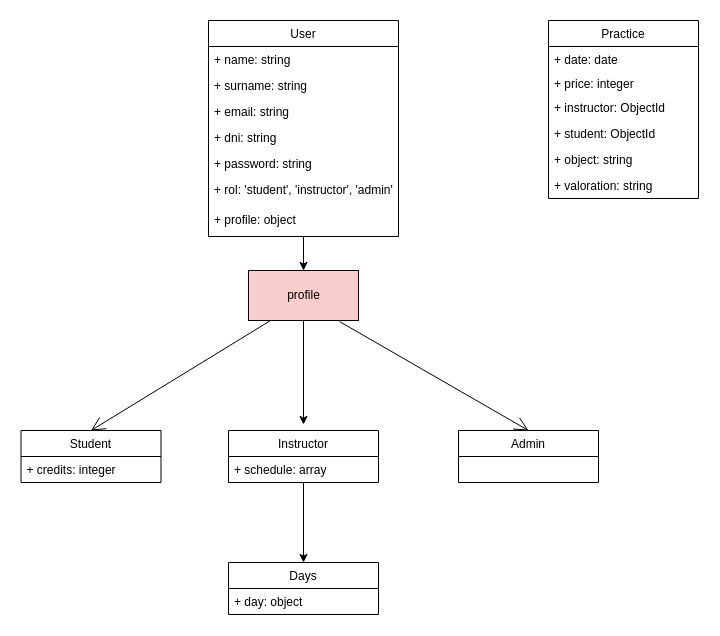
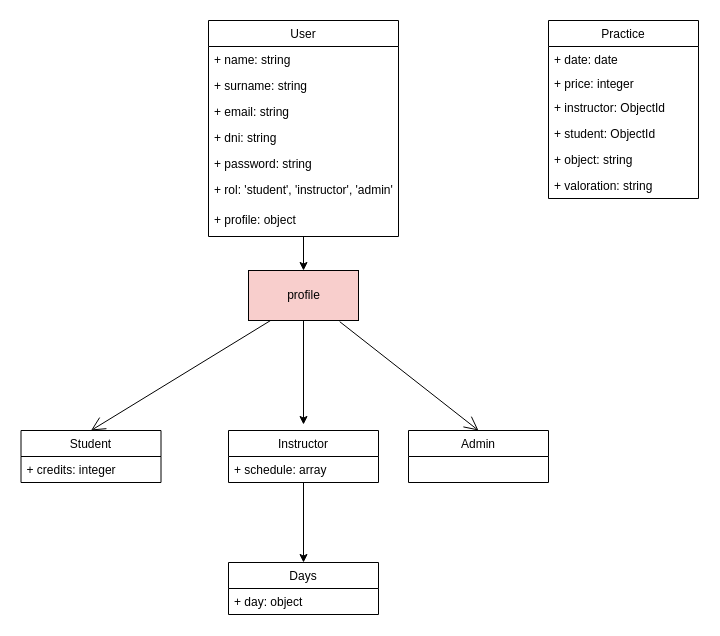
  <mxCell id="0" />
  <mxCell id="1" parent="0" />
  <mxCell id="2" value="" style="edgeStyle=orthogonalEdgeStyle;rounded=0;orthogonalLoop=1;jettySize=auto;html=1;entryX=0.5;entryY=0;entryDx=0;entryDy=0;" parent="1" source="3" target="28" edge="1"><mxGeometry relative="1" as="geometry"><mxPoint x="303" y="240" as="targetPoint" /><Array as="points" /></mxGeometry></mxCell>
  <mxCell id="3" value="User" style="swimlane;fontStyle=0;childLayout=stackLayout;horizontal=1;startSize=26;fillColor=none;horizontalStack=0;resizeParent=1;resizeParentMax=0;resizeLast=0;collapsible=1;marginBottom=0;" parent="1" vertex="1"><mxGeometry x="208" y="20" width="190" height="216" as="geometry" /></mxCell>
  <mxCell id="4" value="+ name: string" style="text;strokeColor=none;fillColor=none;align=left;verticalAlign=top;spacingLeft=4;spacingRight=4;overflow=hidden;rotatable=0;points=[[0,0.5],[1,0.5]];portConstraint=eastwest;" parent="3" vertex="1"><mxGeometry y="26" width="190" height="26" as="geometry" /></mxCell>
  <mxCell id="5" value="+ surname: string" style="text;strokeColor=none;fillColor=none;align=left;verticalAlign=top;spacingLeft=4;spacingRight=4;overflow=hidden;rotatable=0;points=[[0,0.5],[1,0.5]];portConstraint=eastwest;" parent="3" vertex="1"><mxGeometry y="52" width="190" height="26" as="geometry" /></mxCell>
  <mxCell id="6" value="+ email: string" style="text;strokeColor=none;fillColor=none;align=left;verticalAlign=top;spacingLeft=4;spacingRight=4;overflow=hidden;rotatable=0;points=[[0,0.5],[1,0.5]];portConstraint=eastwest;" parent="3" vertex="1"><mxGeometry y="78" width="190" height="26" as="geometry" /></mxCell>
  <mxCell id="7" value="+ dni: string&#10;" style="text;strokeColor=none;fillColor=none;align=left;verticalAlign=top;spacingLeft=4;spacingRight=4;overflow=hidden;rotatable=0;points=[[0,0.5],[1,0.5]];portConstraint=eastwest;" vertex="1" parent="3"><mxGeometry y="104" width="190" height="26" as="geometry" /></mxCell>
  <mxCell id="8" value="+ password: string" style="text;strokeColor=none;fillColor=none;align=left;verticalAlign=top;spacingLeft=4;spacingRight=4;overflow=hidden;rotatable=0;points=[[0,0.5],[1,0.5]];portConstraint=eastwest;" parent="3" vertex="1"><mxGeometry y="130" width="190" height="26" as="geometry" /></mxCell>
  <mxCell id="9" value="+ rol: 'student', 'instructor', 'admin' " style="text;strokeColor=none;fillColor=none;align=left;verticalAlign=top;spacingLeft=4;spacingRight=4;overflow=hidden;rotatable=0;points=[[0,0.5],[1,0.5]];portConstraint=eastwest;" parent="3" vertex="1"><mxGeometry y="156" width="190" height="30" as="geometry" /></mxCell>
  <mxCell id="10" value="+ profile: object" style="text;strokeColor=none;fillColor=none;align=left;verticalAlign=top;spacingLeft=4;spacingRight=4;overflow=hidden;rotatable=0;points=[[0,0.5],[1,0.5]];portConstraint=eastwest;" parent="3" vertex="1"><mxGeometry y="186" width="190" height="30" as="geometry" /></mxCell>
  <mxCell id="11" value="Student" style="swimlane;fontStyle=0;childLayout=stackLayout;horizontal=1;startSize=26;fillColor=none;horizontalStack=0;resizeParent=1;resizeParentMax=0;resizeLast=0;collapsible=1;marginBottom=0;" parent="1" vertex="1"><mxGeometry x="20.5" y="430" width="140" height="52" as="geometry" /></mxCell>
  <mxCell id="12" value="+ credits: integer" style="text;strokeColor=none;fillColor=none;align=left;verticalAlign=top;spacingLeft=4;spacingRight=4;overflow=hidden;rotatable=0;points=[[0,0.5],[1,0.5]];portConstraint=eastwest;" parent="11" vertex="1"><mxGeometry y="26" width="140" height="26" as="geometry" /></mxCell>
  <mxCell id="13" value="" style="edgeStyle=orthogonalEdgeStyle;rounded=0;orthogonalLoop=1;jettySize=auto;html=1;" edge="1" parent="1" source="14" target="16"><mxGeometry relative="1" as="geometry" /></mxCell>
  <mxCell id="14" value="Instructor" style="swimlane;fontStyle=0;childLayout=stackLayout;horizontal=1;startSize=26;fillColor=none;horizontalStack=0;resizeParent=1;resizeParentMax=0;resizeLast=0;collapsible=1;marginBottom=0;" parent="1" vertex="1"><mxGeometry x="228" y="430" width="150" height="52" as="geometry" /></mxCell>
  <mxCell id="15" value="+ schedule: array" style="text;strokeColor=none;fillColor=none;align=left;verticalAlign=top;spacingLeft=4;spacingRight=4;overflow=hidden;rotatable=0;points=[[0,0.5],[1,0.5]];portConstraint=eastwest;" parent="14" vertex="1"><mxGeometry y="26" width="150" height="26" as="geometry" /></mxCell>
  <mxCell id="16" value="Days" style="swimlane;fontStyle=0;childLayout=stackLayout;horizontal=1;startSize=26;fillColor=none;horizontalStack=0;resizeParent=1;resizeParentMax=0;resizeLast=0;collapsible=1;marginBottom=0;" vertex="1" parent="1"><mxGeometry x="228" y="562" width="150" height="52" as="geometry" /></mxCell>
  <mxCell id="17" value="+ day: object" style="text;strokeColor=none;fillColor=none;align=left;verticalAlign=top;spacingLeft=4;spacingRight=4;overflow=hidden;rotatable=0;points=[[0,0.5],[1,0.5]];portConstraint=eastwest;" vertex="1" parent="16"><mxGeometry y="26" width="150" height="26" as="geometry" /></mxCell>
- <mxCell id="18" value="Admin" style="swimlane;fontStyle=0;childLayout=stackLayout;horizontal=1;startSize=26;fillColor=none;horizontalStack=0;resizeParent=1;resizeParentMax=0;resizeLast=0;collapsible=1;marginBottom=0;" parent="1" vertex="1"><mxGeometry x="458" y="430" width="140" height="52" as="geometry" /></mxCell>
+ <mxCell id="18" value="Admin" style="swimlane;fontStyle=0;childLayout=stackLayout;horizontal=1;startSize=26;fillColor=none;horizontalStack=0;resizeParent=1;resizeParentMax=0;resizeLast=0;collapsible=1;marginBottom=0;" parent="1" vertex="1"><mxGeometry x="408" y="430" width="140" height="52" as="geometry" /></mxCell>
  <mxCell id="19" value="Practice" style="swimlane;fontStyle=0;childLayout=stackLayout;horizontal=1;startSize=26;fillColor=none;horizontalStack=0;resizeParent=1;resizeParentMax=0;resizeLast=0;collapsible=1;marginBottom=0;" parent="1" vertex="1"><mxGeometry x="548" y="20" width="150" height="178" as="geometry" /></mxCell>
  <mxCell id="20" value="+ date: date" style="text;strokeColor=none;fillColor=none;align=left;verticalAlign=top;spacingLeft=4;spacingRight=4;overflow=hidden;rotatable=0;points=[[0,0.5],[1,0.5]];portConstraint=eastwest;" parent="19" vertex="1"><mxGeometry y="26" width="150" height="24" as="geometry" /></mxCell>
  <mxCell id="21" value="+ price: integer" style="text;strokeColor=none;fillColor=none;align=left;verticalAlign=top;spacingLeft=4;spacingRight=4;overflow=hidden;rotatable=0;points=[[0,0.5],[1,0.5]];portConstraint=eastwest;" parent="19" vertex="1"><mxGeometry y="50" width="150" height="24" as="geometry" /></mxCell>
  <mxCell id="22" value="+ instructor: ObjectId" style="text;strokeColor=none;fillColor=none;align=left;verticalAlign=top;spacingLeft=4;spacingRight=4;overflow=hidden;rotatable=0;points=[[0,0.5],[1,0.5]];portConstraint=eastwest;" parent="19" vertex="1"><mxGeometry y="74" width="150" height="26" as="geometry" /></mxCell>
  <mxCell id="23" value="+ student: ObjectId" style="text;strokeColor=none;fillColor=none;align=left;verticalAlign=top;spacingLeft=4;spacingRight=4;overflow=hidden;rotatable=0;points=[[0,0.5],[1,0.5]];portConstraint=eastwest;" parent="19" vertex="1"><mxGeometry y="100" width="150" height="26" as="geometry" /></mxCell>
  <mxCell id="24" value="+ object: string" style="text;strokeColor=none;fillColor=none;align=left;verticalAlign=top;spacingLeft=4;spacingRight=4;overflow=hidden;rotatable=0;points=[[0,0.5],[1,0.5]];portConstraint=eastwest;" vertex="1" parent="19"><mxGeometry y="126" width="150" height="26" as="geometry" /></mxCell>
  <mxCell id="25" value="+ valoration: string" style="text;strokeColor=none;fillColor=none;align=left;verticalAlign=top;spacingLeft=4;spacingRight=4;overflow=hidden;rotatable=0;points=[[0,0.5],[1,0.5]];portConstraint=eastwest;" vertex="1" parent="19"><mxGeometry y="152" width="150" height="26" as="geometry" /></mxCell>
  <mxCell id="26" value="" style="endArrow=open;endFill=1;endSize=12;html=1;exitX=0.033;exitY=0.962;exitDx=0;exitDy=0;exitPerimeter=0;entryX=0.5;entryY=0;entryDx=0;entryDy=0;" parent="1" target="11" edge="1"><mxGeometry width="160" relative="1" as="geometry"><mxPoint x="274.98" y="317.012" as="sourcePoint" /><mxPoint x="98" y="420" as="targetPoint" /></mxGeometry></mxCell>
  <mxCell id="27" value="" style="edgeStyle=orthogonalEdgeStyle;rounded=0;orthogonalLoop=1;jettySize=auto;html=1;" parent="1" edge="1"><mxGeometry relative="1" as="geometry"><mxPoint x="303" y="318" as="sourcePoint" /><mxPoint x="303" y="424" as="targetPoint" /></mxGeometry></mxCell>
  <mxCell id="28" value="profile" style="html=1;fillColor=#f8cecc;" parent="1" vertex="1"><mxGeometry x="248" y="270" width="110" height="50" as="geometry" /></mxCell>
  <mxCell id="29" value="" style="endArrow=open;endFill=1;endSize=12;html=1;exitX=0.829;exitY=1.023;exitDx=0;exitDy=0;exitPerimeter=0;entryX=0.5;entryY=0;entryDx=0;entryDy=0;" edge="1" parent="1" source="28" target="18"><mxGeometry width="160" relative="1" as="geometry"><mxPoint x="284.98" y="327.012" as="sourcePoint" /><mxPoint x="100.5" y="440" as="targetPoint" /></mxGeometry></mxCell>
